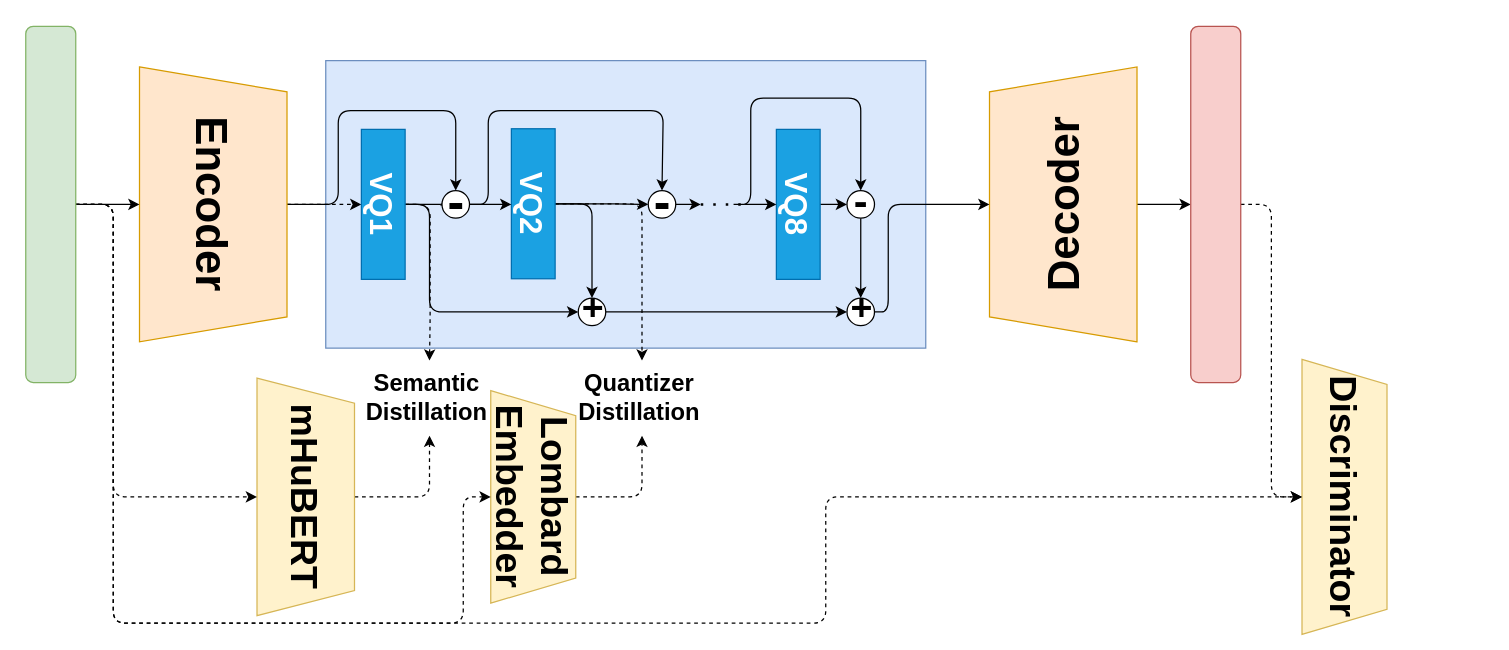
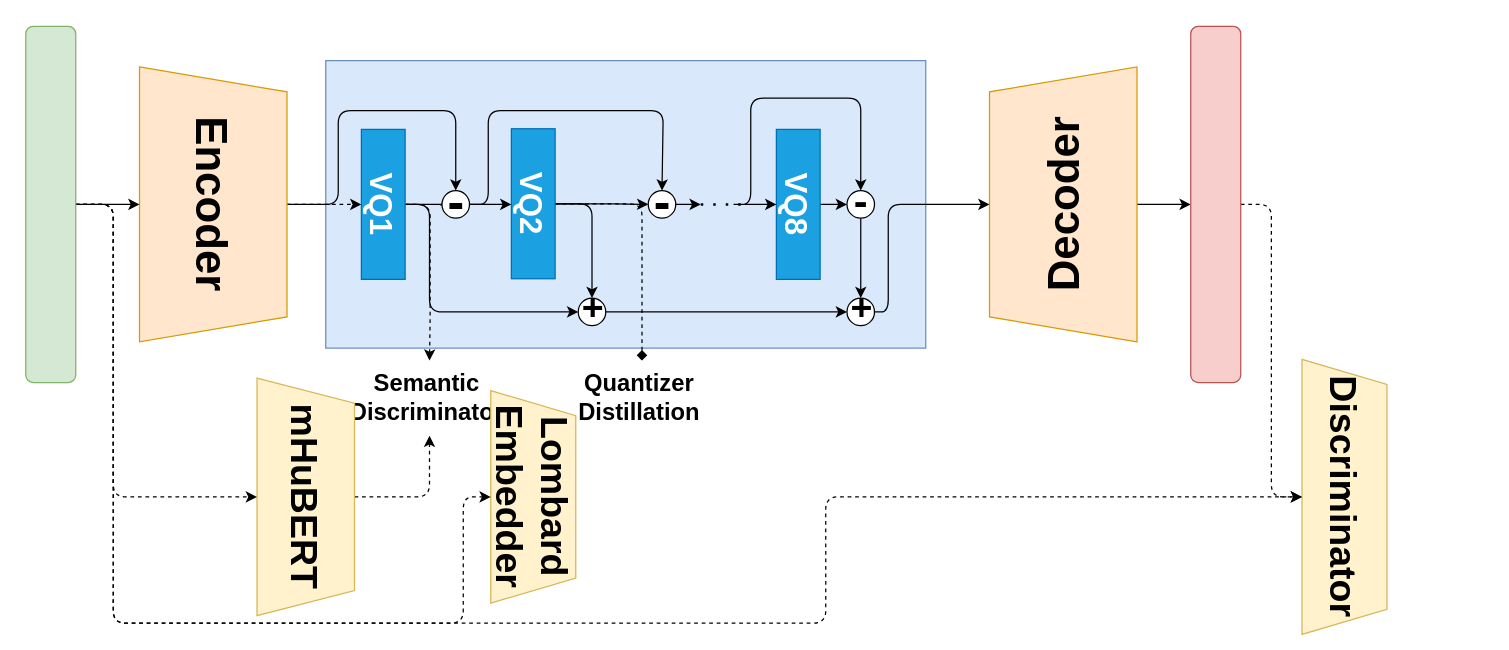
  <mxCell id="0" />
  <mxCell id="1" parent="0" />
- <mxCell id="2" value="&lt;div&gt;&lt;font style=&quot;font-size: 19px;&quot;&gt;&lt;b&gt;Semantic&lt;/b&gt;&lt;/font&gt;&lt;/div&gt;&lt;div&gt;&lt;font style=&quot;font-size: 19px;&quot;&gt;&lt;b&gt;&lt;font&gt;Distillation&lt;/font&gt;&lt;br&gt;&lt;/b&gt;&lt;/font&gt;&lt;/div&gt;" style="rounded=0;whiteSpace=wrap;html=1;labelBackgroundColor=none;labelBorderColor=none;fillColor=none;strokeColor=none;spacingLeft=-4;" vertex="1" parent="1"><mxGeometry x="283" y="288" width="120" height="60" as="geometry" /></mxCell>
+ <mxCell id="2" value="&lt;div&gt;&lt;font style=&quot;font-size: 19px;&quot;&gt;&lt;b&gt;Semantic&lt;/b&gt;&lt;/font&gt;&lt;/div&gt;&lt;div&gt;&lt;font style=&quot;font-size: 19px;&quot;&gt;&lt;b&gt;&lt;font&gt;Discriminator&lt;/font&gt;&lt;br&gt;&lt;/b&gt;&lt;/font&gt;&lt;/div&gt;" style="rounded=0;whiteSpace=wrap;html=1;labelBackgroundColor=none;labelBorderColor=none;fillColor=none;strokeColor=none;spacingLeft=-4;" vertex="1" parent="1"><mxGeometry x="283" y="288" width="120" height="60" as="geometry" /></mxCell>
  <mxCell id="3" value="" style="rounded=0;whiteSpace=wrap;html=1;align=center;fillColor=#dae8fc;strokeColor=#6c8ebf;" parent="1" vertex="1"><mxGeometry x="260" y="48" width="480" height="230" as="geometry" /></mxCell>
  <mxCell id="4" style="edgeStyle=orthogonalEdgeStyle;rounded=1;orthogonalLoop=1;jettySize=auto;html=1;exitX=0.5;exitY=0;exitDx=0;exitDy=0;entryX=0.5;entryY=1;entryDx=0;entryDy=0;dashed=1;" parent="1" source="6" target="13" edge="1"><mxGeometry relative="1" as="geometry" /></mxCell>
  <mxCell id="5" style="edgeStyle=orthogonalEdgeStyle;rounded=1;orthogonalLoop=1;jettySize=auto;html=1;exitX=0.5;exitY=0;exitDx=0;exitDy=0;entryX=0.5;entryY=0;entryDx=0;entryDy=0;" parent="1" source="6" target="33" edge="1"><mxGeometry relative="1" as="geometry"><Array as="points"><mxPoint x="270" y="163" /><mxPoint x="270" y="88" /><mxPoint x="364" y="88" /></Array></mxGeometry></mxCell>
  <mxCell id="6" value="&lt;h1&gt;&lt;font style=&quot;font-size: 35px;&quot;&gt;Encoder&lt;/font&gt;&lt;/h1&gt;" style="shape=trapezoid;perimeter=trapezoidPerimeter;whiteSpace=wrap;html=1;fixedSize=1;rotation=90;fillColor=#ffe6cc;strokeColor=#d79b00;" parent="1" vertex="1"><mxGeometry x="60" y="104" width="220" height="118" as="geometry" /></mxCell>
  <mxCell id="7" style="edgeStyle=orthogonalEdgeStyle;rounded=1;orthogonalLoop=1;jettySize=auto;html=1;exitX=0.5;exitY=1;exitDx=0;exitDy=0;entryX=0;entryY=0.5;entryDx=0;entryDy=0;" parent="1" source="8" target="30" edge="1"><mxGeometry relative="1" as="geometry" /></mxCell>
  <mxCell id="8" value="&lt;h1&gt;&lt;font style=&quot;font-size: 35px;&quot;&gt;Decoder&lt;/font&gt;&lt;/h1&gt;" style="shape=trapezoid;perimeter=trapezoidPerimeter;whiteSpace=wrap;html=1;fixedSize=1;rotation=-90;fillColor=#ffe6cc;strokeColor=#d79b00;" parent="1" vertex="1"><mxGeometry x="740" y="104" width="220" height="118" as="geometry" /></mxCell>
  <mxCell id="9" value="&lt;h1&gt;&lt;font style=&quot;font-size: 30px;&quot;&gt;Discriminator&lt;/font&gt;&lt;/h1&gt;" style="shape=trapezoid;perimeter=trapezoidPerimeter;whiteSpace=wrap;html=1;fixedSize=1;rotation=90;fillColor=#fff2cc;strokeColor=#d6b656;" parent="1" vertex="1"><mxGeometry x="965" y="363" width="220" height="68" as="geometry" /></mxCell>
  <mxCell id="10" style="edgeStyle=orthogonalEdgeStyle;rounded=1;orthogonalLoop=1;jettySize=auto;html=1;exitX=0.5;exitY=0;exitDx=0;exitDy=0;entryX=0;entryY=0;entryDx=0;entryDy=0;" parent="1" source="13" target="33" edge="1"><mxGeometry relative="1" as="geometry" /></mxCell>
  <mxCell id="11" style="edgeStyle=orthogonalEdgeStyle;rounded=1;orthogonalLoop=1;jettySize=auto;html=1;exitX=0.5;exitY=0;exitDx=0;exitDy=0;entryX=0;entryY=0.5;entryDx=0;entryDy=0;" parent="1" source="13" target="35" edge="1"><mxGeometry relative="1" as="geometry"><Array as="points"><mxPoint x="343" y="163" /><mxPoint x="343" y="249" /></Array></mxGeometry></mxCell>
  <mxCell id="12" style="edgeStyle=orthogonalEdgeStyle;rounded=1;orthogonalLoop=1;jettySize=auto;html=1;exitX=0.5;exitY=0;exitDx=0;exitDy=0;entryX=0.5;entryY=0;entryDx=0;entryDy=0;curved=0;dashed=1;" edge="1" parent="1" source="13" target="2"><mxGeometry relative="1" as="geometry" /></mxCell>
  <mxCell id="13" value="&lt;h2&gt;&lt;font style=&quot;font-size: 25px;&quot;&gt;VQ1&lt;/font&gt;&lt;/h2&gt;" style="rounded=0;whiteSpace=wrap;html=1;rotation=90;fillColor=#1ba1e2;strokeColor=#006EAF;fontColor=#ffffff;" parent="1" vertex="1"><mxGeometry x="246" y="145.5" width="120" height="35" as="geometry" /></mxCell>
  <mxCell id="14" style="edgeStyle=orthogonalEdgeStyle;rounded=1;orthogonalLoop=1;jettySize=auto;html=1;exitX=0.5;exitY=0;exitDx=0;exitDy=0;entryX=0;entryY=0.5;entryDx=0;entryDy=0;" parent="1" source="17" target="36" edge="1"><mxGeometry relative="1" as="geometry" /></mxCell>
  <mxCell id="15" style="edgeStyle=orthogonalEdgeStyle;rounded=1;orthogonalLoop=1;jettySize=auto;html=1;exitX=0.5;exitY=0;exitDx=0;exitDy=0;entryX=0.5;entryY=0;entryDx=0;entryDy=0;" parent="1" source="17" target="35" edge="1"><mxGeometry relative="1" as="geometry"><Array as="points"><mxPoint x="473" y="163" /></Array></mxGeometry></mxCell>
- <mxCell id="16" style="edgeStyle=orthogonalEdgeStyle;rounded=1;orthogonalLoop=1;jettySize=auto;html=1;exitX=0.5;exitY=0;exitDx=0;exitDy=0;entryX=0.5;entryY=0;entryDx=0;entryDy=0;curved=0;dashed=1;" edge="1" parent="1" source="17" target="45"><mxGeometry relative="1" as="geometry"><Array as="points"><mxPoint x="513" y="163" /></Array></mxGeometry></mxCell>
+ <mxCell id="16" style="edgeStyle=orthogonalEdgeStyle;rounded=1;orthogonalLoop=1;jettySize=auto;html=1;exitX=0.5;exitY=0;exitDx=0;exitDy=0;entryX=0.5;entryY=0;entryDx=0;entryDy=0;curved=0;dashed=1;endArrow=diamond;" edge="1" parent="1" source="17" target="45"><mxGeometry relative="1" as="geometry"><Array as="points"><mxPoint x="513" y="163" /></Array></mxGeometry></mxCell>
  <mxCell id="17" value="&lt;h2&gt;&lt;font style=&quot;font-size: 25px;&quot;&gt;VQ2&lt;/font&gt;&lt;/h2&gt;" style="rounded=0;whiteSpace=wrap;html=1;rotation=90;fillColor=#1ba1e2;fontColor=#ffffff;strokeColor=#006EAF;" parent="1" vertex="1"><mxGeometry x="366" y="145" width="120" height="35" as="geometry" /></mxCell>
  <mxCell id="18" style="edgeStyle=orthogonalEdgeStyle;rounded=1;orthogonalLoop=1;jettySize=auto;html=1;exitX=0.5;exitY=0;exitDx=0;exitDy=0;entryX=0;entryY=0.5;entryDx=0;entryDy=0;" parent="1" source="19" target="40" edge="1"><mxGeometry relative="1" as="geometry" /></mxCell>
  <mxCell id="19" value="&lt;h2&gt;&lt;font style=&quot;font-size: 25px;&quot;&gt;VQ8&lt;/font&gt;&lt;/h2&gt;" style="rounded=0;whiteSpace=wrap;html=1;rotation=90;fillColor=#1ba1e2;fontColor=#ffffff;strokeColor=#006EAF;" parent="1" vertex="1"><mxGeometry x="578" y="145.5" width="120" height="35" as="geometry" /></mxCell>
  <mxCell id="20" style="edgeStyle=orthogonalEdgeStyle;rounded=1;orthogonalLoop=1;jettySize=auto;html=1;exitX=0.5;exitY=0;exitDx=0;exitDy=0;entryX=0.5;entryY=1;entryDx=0;entryDy=0;curved=0;dashed=1;" edge="1" parent="1" source="21" target="2"><mxGeometry relative="1" as="geometry" /></mxCell>
  <mxCell id="21" value="&lt;h1&gt;&lt;font style=&quot;font-size: 30px;&quot;&gt;mHuBERT&lt;/font&gt;&lt;/h1&gt;" style="shape=trapezoid;perimeter=trapezoidPerimeter;whiteSpace=wrap;html=1;fixedSize=1;rotation=90;fillColor=#fff2cc;strokeColor=#d6b656;" parent="1" vertex="1"><mxGeometry x="149" y="358" width="190" height="78" as="geometry" /></mxCell>
- <mxCell id="22" style="edgeStyle=orthogonalEdgeStyle;rounded=1;orthogonalLoop=1;jettySize=auto;html=1;exitX=0.5;exitY=0;exitDx=0;exitDy=0;entryX=0.5;entryY=1;entryDx=0;entryDy=0;curved=0;dashed=1;" edge="1" parent="1" source="23" target="45"><mxGeometry relative="1" as="geometry" /></mxCell>
  <mxCell id="23" value="&lt;h1&gt;&lt;font style=&quot;font-size: 30px;&quot;&gt;&lt;font&gt;Lombard Embedder&lt;/font&gt;&lt;font&gt;&lt;br&gt;&lt;/font&gt;&lt;/font&gt;&lt;/h1&gt;" style="shape=trapezoid;perimeter=trapezoidPerimeter;whiteSpace=wrap;html=1;fixedSize=1;rotation=90;fillColor=#fff2cc;strokeColor=#d6b656;" parent="1" vertex="1"><mxGeometry x="341" y="363" width="170" height="68" as="geometry" /></mxCell>
  <mxCell id="24" style="edgeStyle=orthogonalEdgeStyle;rounded=1;orthogonalLoop=1;jettySize=auto;html=1;exitX=1;exitY=0.5;exitDx=0;exitDy=0;entryX=0.5;entryY=1;entryDx=0;entryDy=0;" parent="1" source="28" target="6" edge="1"><mxGeometry relative="1" as="geometry" /></mxCell>
  <mxCell id="25" style="edgeStyle=orthogonalEdgeStyle;rounded=1;orthogonalLoop=1;jettySize=auto;html=1;exitX=1;exitY=0.5;exitDx=0;exitDy=0;entryX=0.5;entryY=1;entryDx=0;entryDy=0;dashed=1;" parent="1" source="28" target="21" edge="1"><mxGeometry relative="1" as="geometry"><Array as="points"><mxPoint x="90" y="163" /><mxPoint x="90" y="397" /></Array></mxGeometry></mxCell>
  <mxCell id="26" style="edgeStyle=orthogonalEdgeStyle;rounded=1;orthogonalLoop=1;jettySize=auto;html=1;exitX=1;exitY=0.5;exitDx=0;exitDy=0;entryX=0.5;entryY=1;entryDx=0;entryDy=0;dashed=1;" parent="1" source="28" target="23" edge="1"><mxGeometry relative="1" as="geometry"><Array as="points"><mxPoint x="90" y="163" /><mxPoint x="90" y="498" /><mxPoint x="370" y="498" /><mxPoint x="370" y="397" /></Array></mxGeometry></mxCell>
  <mxCell id="27" style="edgeStyle=orthogonalEdgeStyle;rounded=1;orthogonalLoop=1;jettySize=auto;html=1;exitX=1;exitY=0.5;exitDx=0;exitDy=0;entryX=0.5;entryY=1;entryDx=0;entryDy=0;dashed=1;" parent="1" source="28" target="9" edge="1"><mxGeometry relative="1" as="geometry"><Array as="points"><mxPoint x="90" y="163" /><mxPoint x="90" y="498" /><mxPoint x="660" y="498" /><mxPoint x="660" y="397" /></Array></mxGeometry></mxCell>
  <mxCell id="28" value="" style="rounded=1;whiteSpace=wrap;html=1;fillColor=#d5e8d4;strokeColor=#82b366;" parent="1" vertex="1"><mxGeometry x="20" y="20.5" width="40" height="285" as="geometry" /></mxCell>
  <mxCell id="29" style="edgeStyle=orthogonalEdgeStyle;rounded=1;orthogonalLoop=1;jettySize=auto;html=1;exitX=1;exitY=0.5;exitDx=0;exitDy=0;entryX=0.5;entryY=1;entryDx=0;entryDy=0;dashed=1;" parent="1" source="30" target="9" edge="1"><mxGeometry relative="1" as="geometry" /></mxCell>
  <mxCell id="30" value="" style="rounded=1;whiteSpace=wrap;html=1;fillColor=#f8cecc;strokeColor=#b85450;" parent="1" vertex="1"><mxGeometry x="952" y="20.5" width="40" height="285" as="geometry" /></mxCell>
  <mxCell id="31" style="edgeStyle=orthogonalEdgeStyle;rounded=1;orthogonalLoop=1;jettySize=auto;html=1;exitX=1;exitY=0.5;exitDx=0;exitDy=0;entryX=0.5;entryY=1;entryDx=0;entryDy=0;" parent="1" source="33" target="17" edge="1"><mxGeometry relative="1" as="geometry" /></mxCell>
  <mxCell id="32" style="edgeStyle=orthogonalEdgeStyle;rounded=1;orthogonalLoop=1;jettySize=auto;html=1;exitX=1;exitY=0.5;exitDx=0;exitDy=0;entryX=0.5;entryY=0;entryDx=0;entryDy=0;" parent="1" source="33" target="36" edge="1"><mxGeometry relative="1" as="geometry"><Array as="points"><mxPoint x="390" y="163" /><mxPoint x="390" y="88" /><mxPoint x="530" y="88" /></Array></mxGeometry></mxCell>
  <mxCell id="33" value="&lt;font&gt;&lt;b&gt;&lt;font&gt;-&lt;/font&gt;&lt;/b&gt;&lt;/font&gt;" style="ellipse;whiteSpace=wrap;html=1;aspect=fixed;rounded=1;align=center;fontSize=40;spacingBottom=7;spacingLeft=1;" parent="1" vertex="1"><mxGeometry x="353" y="152" width="22" height="22" as="geometry" /></mxCell>
  <mxCell id="34" style="edgeStyle=orthogonalEdgeStyle;rounded=1;orthogonalLoop=1;jettySize=auto;html=1;exitX=1;exitY=0.5;exitDx=0;exitDy=0;entryX=0;entryY=0.5;entryDx=0;entryDy=0;" parent="1" source="35" target="38" edge="1"><mxGeometry relative="1" as="geometry" /></mxCell>
  <mxCell id="35" value="&lt;div align=&quot;center&quot;&gt;&lt;font&gt;&lt;b&gt;+&lt;/b&gt;&lt;/font&gt;&lt;/div&gt;" style="ellipse;whiteSpace=wrap;html=1;aspect=fixed;rounded=1;align=center;fontSize=30;spacingBottom=8;spacingLeft=2;" parent="1" vertex="1"><mxGeometry x="462" y="238" width="22" height="22" as="geometry" /></mxCell>
  <mxCell id="36" value="&lt;font&gt;&lt;b&gt;&lt;font&gt;-&lt;/font&gt;&lt;/b&gt;&lt;/font&gt;" style="ellipse;whiteSpace=wrap;html=1;aspect=fixed;rounded=1;align=center;fontSize=40;spacingLeft=1;spacingBottom=7;" parent="1" vertex="1"><mxGeometry x="518" y="152" width="22" height="22" as="geometry" /></mxCell>
  <mxCell id="37" style="edgeStyle=orthogonalEdgeStyle;rounded=1;orthogonalLoop=1;jettySize=auto;html=1;exitX=1;exitY=0.5;exitDx=0;exitDy=0;curved=0;" parent="1" source="38" target="8" edge="1"><mxGeometry relative="1" as="geometry"><Array as="points"><mxPoint x="710" y="249" /><mxPoint x="710" y="163" /></Array></mxGeometry></mxCell>
  <mxCell id="38" value="&lt;font&gt;&lt;b&gt;+&lt;/b&gt;&lt;/font&gt;" style="ellipse;whiteSpace=wrap;html=1;aspect=fixed;rounded=1;align=center;fontSize=30;spacingBottom=8;spacingLeft=2;" parent="1" vertex="1"><mxGeometry x="677" y="238" width="22" height="22" as="geometry" /></mxCell>
  <mxCell id="39" style="edgeStyle=orthogonalEdgeStyle;rounded=1;orthogonalLoop=1;jettySize=auto;html=1;exitX=0.5;exitY=1;exitDx=0;exitDy=0;" parent="1" source="40" target="38" edge="1"><mxGeometry relative="1" as="geometry" /></mxCell>
  <mxCell id="40" value="&lt;h5&gt;&lt;font&gt;&lt;b&gt;&lt;font&gt;-&lt;/font&gt;&lt;/b&gt;&lt;/font&gt;&lt;/h5&gt;" style="ellipse;whiteSpace=wrap;html=1;aspect=fixed;rounded=1;align=center;fontSize=40;verticalAlign=middle;horizontal=1;spacingTop=0;spacingBottom=7;spacingLeft=1;" parent="1" vertex="1"><mxGeometry x="677" y="152" width="22" height="22" as="geometry" /></mxCell>
  <mxCell id="41" style="edgeStyle=orthogonalEdgeStyle;rounded=1;orthogonalLoop=1;jettySize=auto;html=1;exitX=1;exitY=0.5;exitDx=0;exitDy=0;exitPerimeter=0;entryX=0.5;entryY=1;entryDx=0;entryDy=0;" parent="1" source="43" target="19" edge="1"><mxGeometry relative="1" as="geometry" /></mxCell>
  <mxCell id="42" style="edgeStyle=orthogonalEdgeStyle;rounded=1;orthogonalLoop=1;jettySize=auto;html=1;exitX=0.75;exitY=0.5;exitDx=0;exitDy=0;exitPerimeter=0;entryX=0.5;entryY=0;entryDx=0;entryDy=0;" parent="1" source="43" target="40" edge="1"><mxGeometry relative="1" as="geometry"><Array as="points"><mxPoint x="600" y="163" /><mxPoint x="600" y="78" /><mxPoint x="688" y="78" /></Array></mxGeometry></mxCell>
  <mxCell id="43" value="" style="line;strokeWidth=2;html=1;rounded=1;dashed=1;dashPattern=1 4;" parent="1" vertex="1"><mxGeometry x="560" y="158" width="35" height="10" as="geometry" /></mxCell>
  <mxCell id="44" style="edgeStyle=orthogonalEdgeStyle;rounded=1;orthogonalLoop=1;jettySize=auto;html=1;exitX=1;exitY=0.5;exitDx=0;exitDy=0;entryX=0;entryY=0.5;entryDx=0;entryDy=0;entryPerimeter=0;" parent="1" source="36" target="43" edge="1"><mxGeometry relative="1" as="geometry" /></mxCell>
  <mxCell id="45" value="&lt;div&gt;&lt;font style=&quot;font-size: 19px;&quot;&gt;&lt;b&gt;Quantizer&lt;/b&gt;&lt;/font&gt;&lt;/div&gt;&lt;div&gt;&lt;font style=&quot;font-size: 19px;&quot;&gt;&lt;b&gt;&lt;font&gt;Distillation&lt;/font&gt;&lt;br&gt;&lt;/b&gt;&lt;/font&gt;&lt;/div&gt;" style="rounded=0;whiteSpace=wrap;html=1;labelBackgroundColor=none;labelBorderColor=none;fillColor=none;strokeColor=none;spacingLeft=-4;" vertex="1" parent="1"><mxGeometry x="453" y="288" width="120" height="60" as="geometry" /></mxCell>
